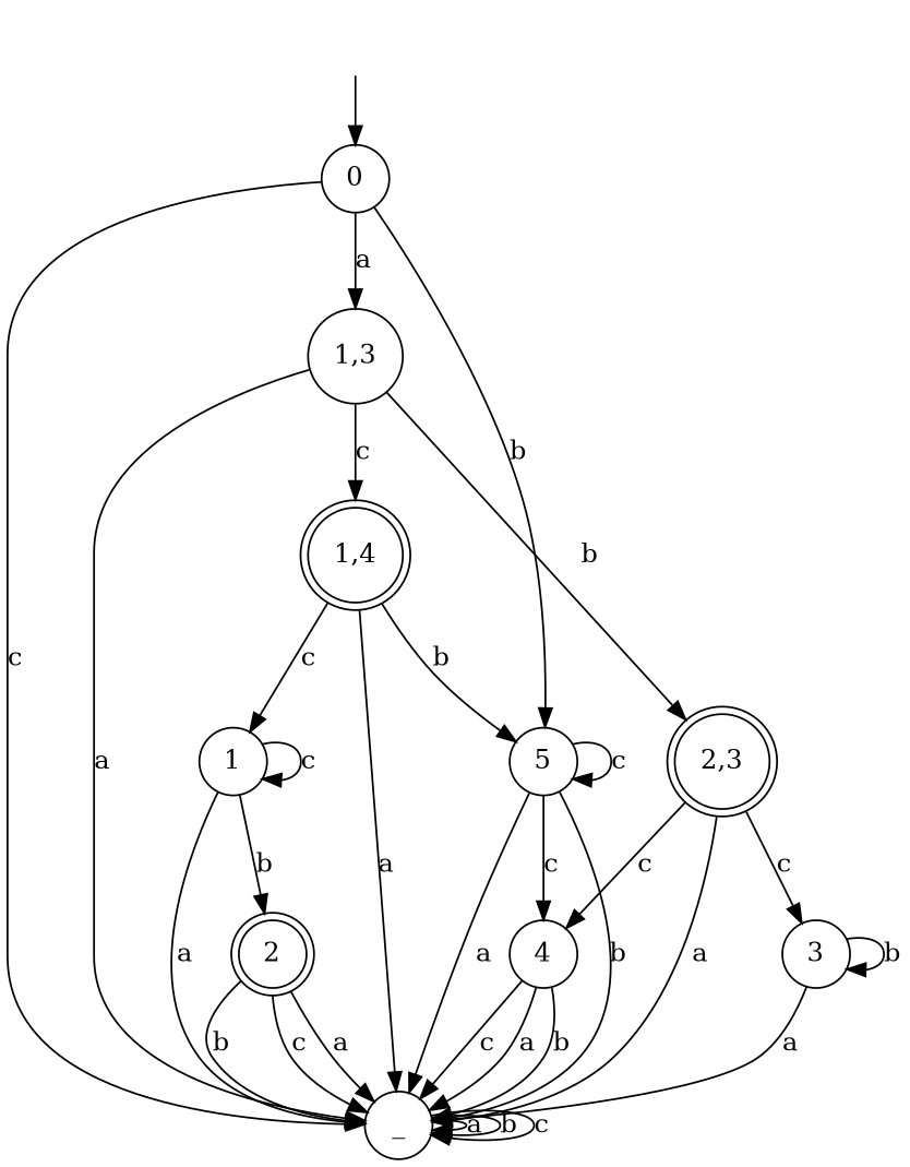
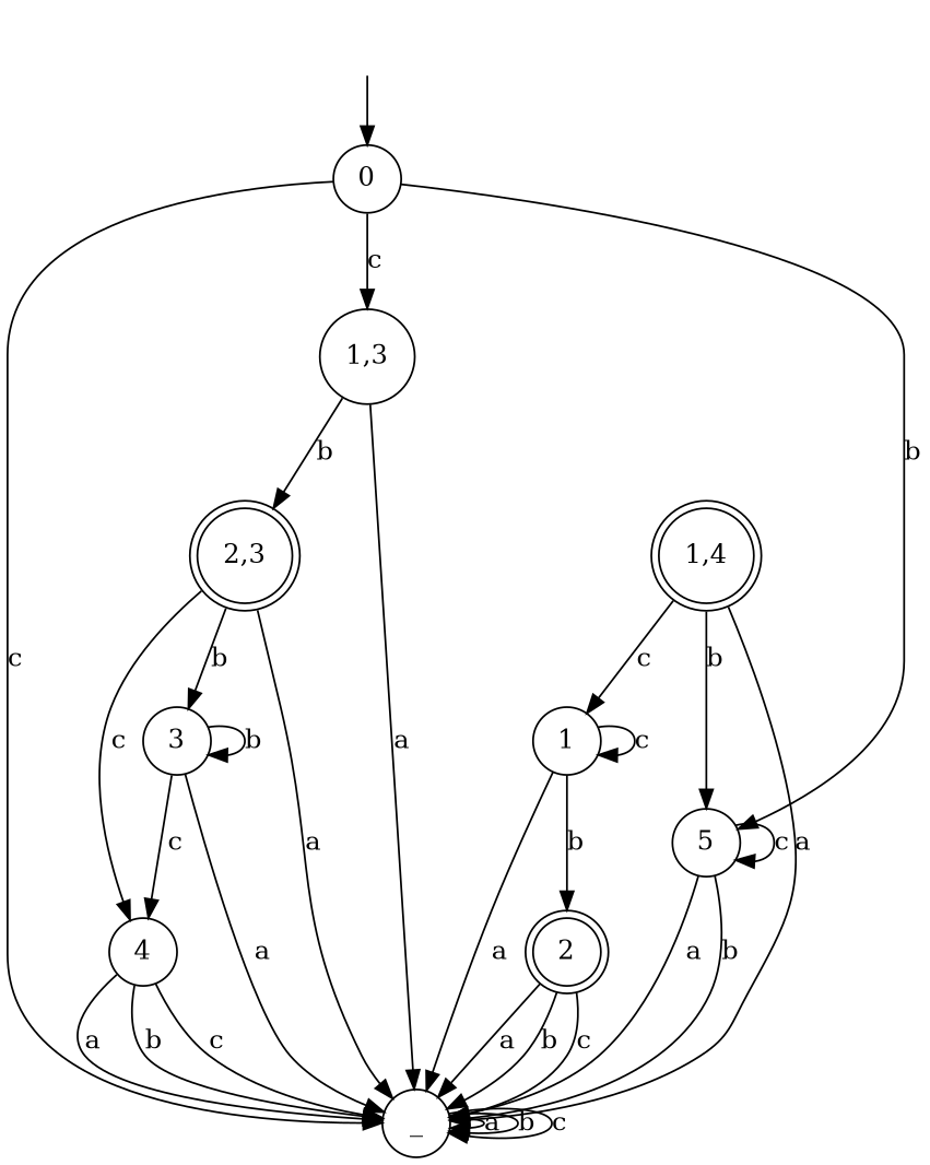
  digraph {
    rankdir=TB
    node [shape=circle]
    "" [shape=none]
    0
    "1,3"
    5
    _
    "2,3" [shape=doublecircle]
    "1,4" [shape=doublecircle]
    3
    4
    1
    2 [shape=doublecircle]
    "" -> 0
-   0 -> "1,3" [label=a]
+   0 -> "1,3" [label=c]
    0 -> 5 [label=b]
    0 -> _ [label=c]
    "1,3" -> _ [label=a]
    "1,3" -> "2,3" [label=b]
-   "1,3" -> "1,4" [label=c]
    5 -> 5 [label=c]
    5 -> _ [label=a]
    5 -> _ [label=b]
    _ -> _ [label=a]
    _ -> _ [label=b]
    _ -> _ [label=c]
    "2,3" -> _ [label=a]
-   "2,3" -> 3 [label=c]
+   "2,3" -> 3 [label=b]
    "2,3" -> 4 [label=c]
    "1,4" -> 5 [label=b]
    "1,4" -> _ [label=a]
    "1,4" -> 1 [label=c]
    3 -> _ [label=a]
    3 -> 3 [label=b]
-   5 -> 4 [label=c]
+   3 -> 4 [label=c]
    4 -> _ [label=a]
    4 -> _ [label=b]
    4 -> _ [label=c]
    1 -> _ [label=a]
    1 -> 1 [label=c]
    1 -> 2 [label=b]
    2 -> _ [label=a]
    2 -> _ [label=b]
    2 -> _ [label=c]
  }
